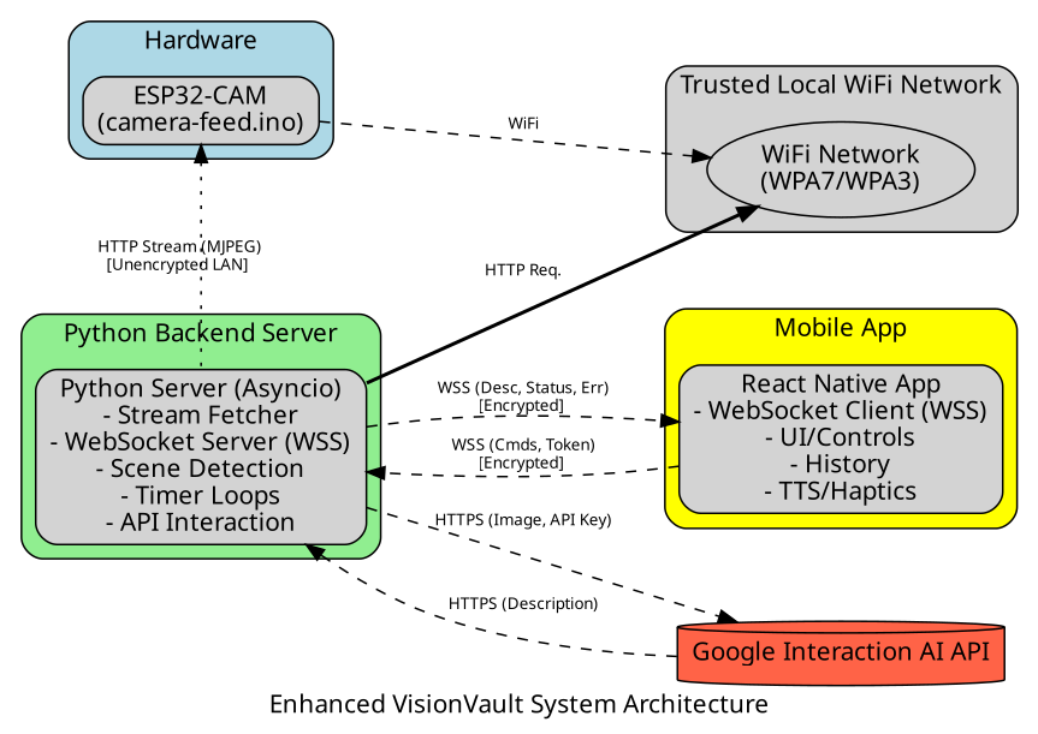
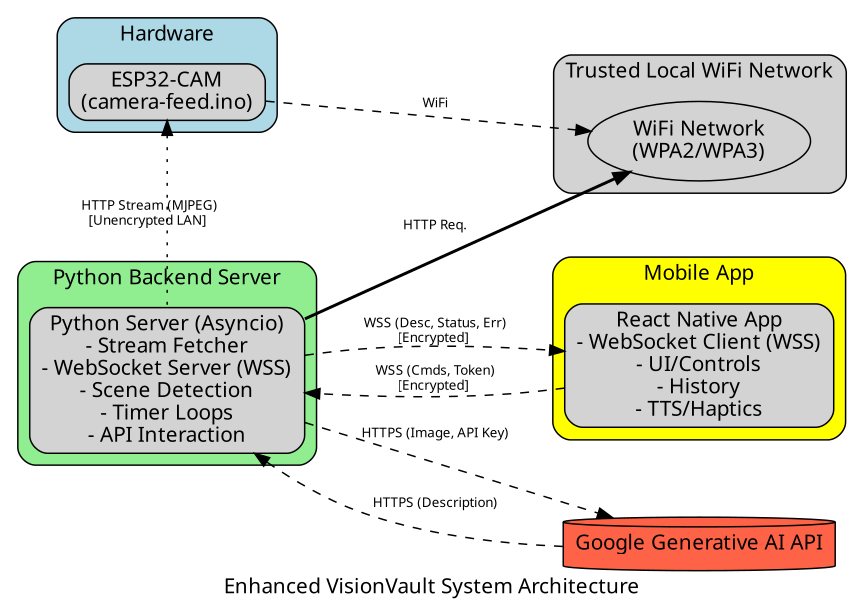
  digraph {
    fontname="Noto Sans"
    fontsize=14
    label="Enhanced VisionVault System Architecture"
    nodesep=0.6
    rankdir=LR
    ranksep=1.0
    node [fontname="Noto Sans" shape=box style="rounded,filled"]
    edge [fontname="Noto Sans" fontsize=9 style=dashed]
    n1 [label="ESP32-CAM\n(camera-feed.ino)"]
-   n2 [label="WiFi Network\n(WPA7/WPA3)" shape=ellipse]
+   n2 [label="WiFi Network\n(WPA2/WPA3)" shape=ellipse]
    n3 [label="Python Server (Asyncio)\n- Stream Fetcher\n- WebSocket Server (WSS)\n- Scene Detection\n- Timer Loops\n- API Interaction"]
    n4 [label="React Native App\n- WebSocket Client (WSS)\n- UI/Controls\n- History\n- TTS/Haptics"]
-   n5 [fillcolor=tomato label="Google Interaction AI API" shape=cylinder style=filled]
+   n5 [fillcolor=tomato label="Google Generative AI API" shape=cylinder style=filled]
    subgraph cluster_1 {
      fillcolor=lightgrey
      label="Trusted Local WiFi Network"
      style="rounded,filled"
      n2
    }
    subgraph cluster_2 {
      fillcolor=lightblue
      label=Hardware
      style="rounded,filled"
      n1
    }
    subgraph cluster_3 {
      fillcolor=lightgreen
      label="Python Backend Server"
      style="rounded,filled"
      n3
    }
    subgraph cluster_4 {
      fillcolor=yellow
      label="Mobile App"
      style="rounded,filled"
      n4
    }
    n1 -> n2 [label=" WiFi"]
    n1 -> n3 [constraint=false dir=back label=" HTTP Stream (MJPEG)\n[Unencrypted LAN]" style=dotted]
    n3 -> n2 [label=" HTTP Req." style=bold]
    n3 -> n4 [label=" WSS (Desc, Status, Err)\n[Encrypted]"]
    n3 -> n5 [label=" HTTPS (Image, API Key)"]
    n4 -> n3 [label=" WSS (Cmds, Token)\n[Encrypted]"]
    n5 -> n3 [label=" HTTPS (Description)"]
  }
